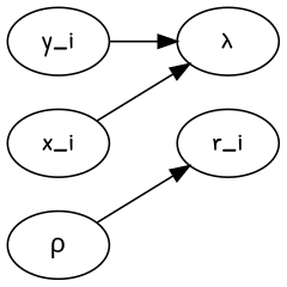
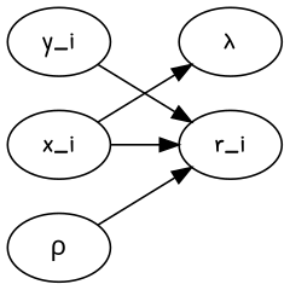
  digraph {
    fontname="Patrick Hand"
    rankdir=LR
    node [fontname="Patrick Hand"]
    edge [fontname="Patrick Hand"]
    n1 [label="&lambda;"]
    n2 [label="&rho;"]
    r_i
    x_i
    y_i
    n2 -> r_i
    x_i -> n1
-   y_i -> n1
+   x_i -> r_i
+   y_i -> r_i
  }
